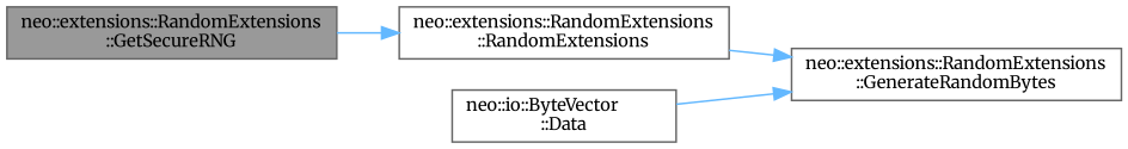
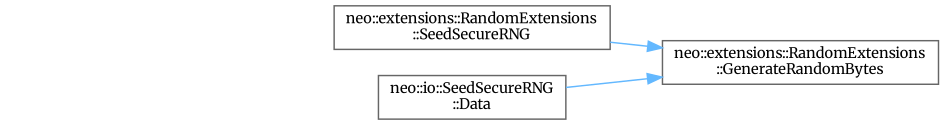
  digraph {
    fontname=Merriweather
    rankdir=LR
    node [color=grey40 fillcolor=white fontname=Merriweather fontsize=10 shape=box style=filled]
    edge [color=steelblue1 fontname=Merriweather fontsize=10 labelfontname=Helvetica labelfontsize=10 style=solid]
-   n1 [color=gray40 fillcolor=grey60 fontcolor=black height=0.2 label="neo::extensions::RandomExtensions\l::GetSecureRNG" width=0.4]
-   n2 [height=0.2 label="neo::extensions::RandomExtensions\l::RandomExtensions" width=0.4]
+   n2 [height=0.2 label="neo::extensions::RandomExtensions\l::SeedSecureRNG" width=0.4]
    n3 [height=0.2 label="neo::extensions::RandomExtensions\l::GenerateRandomBytes" width=0.4]
-   n4 [height=0.2 label="neo::io::ByteVector\l::Data" width=0.4]
-   n1 -> n2
+   n4 [height=0.2 label="neo::io::SeedSecureRNG\l::Data" width=0.4]
    n2 -> n3
    n4 -> n3
  }
